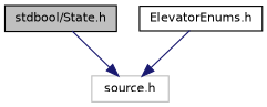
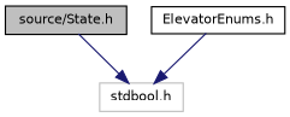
  digraph {
    node [color=black fillcolor=white fontname=Helvetica fontsize=10 shape=record style=filled]
    edge [color=midnightblue fontname=Helvetica fontsize=10 labelfontname=Helvetica labelfontsize=10 style=solid]
-   n1 [fillcolor=grey75 fontcolor=black height=0.2 label="stdbool/State.h" width=0.4]
-   n2 [color=grey75 height=0.2 label="source.h" width=0.4]
+   n1 [fillcolor=grey75 fontcolor=black height=0.2 label="source/State.h" width=0.4]
+   n2 [color=grey75 height=0.2 label="stdbool.h" width=0.4]
    n3 [height=0.2 label="ElevatorEnums.h" width=0.4]
    n1 -> n2
    n3 -> n2
  }
